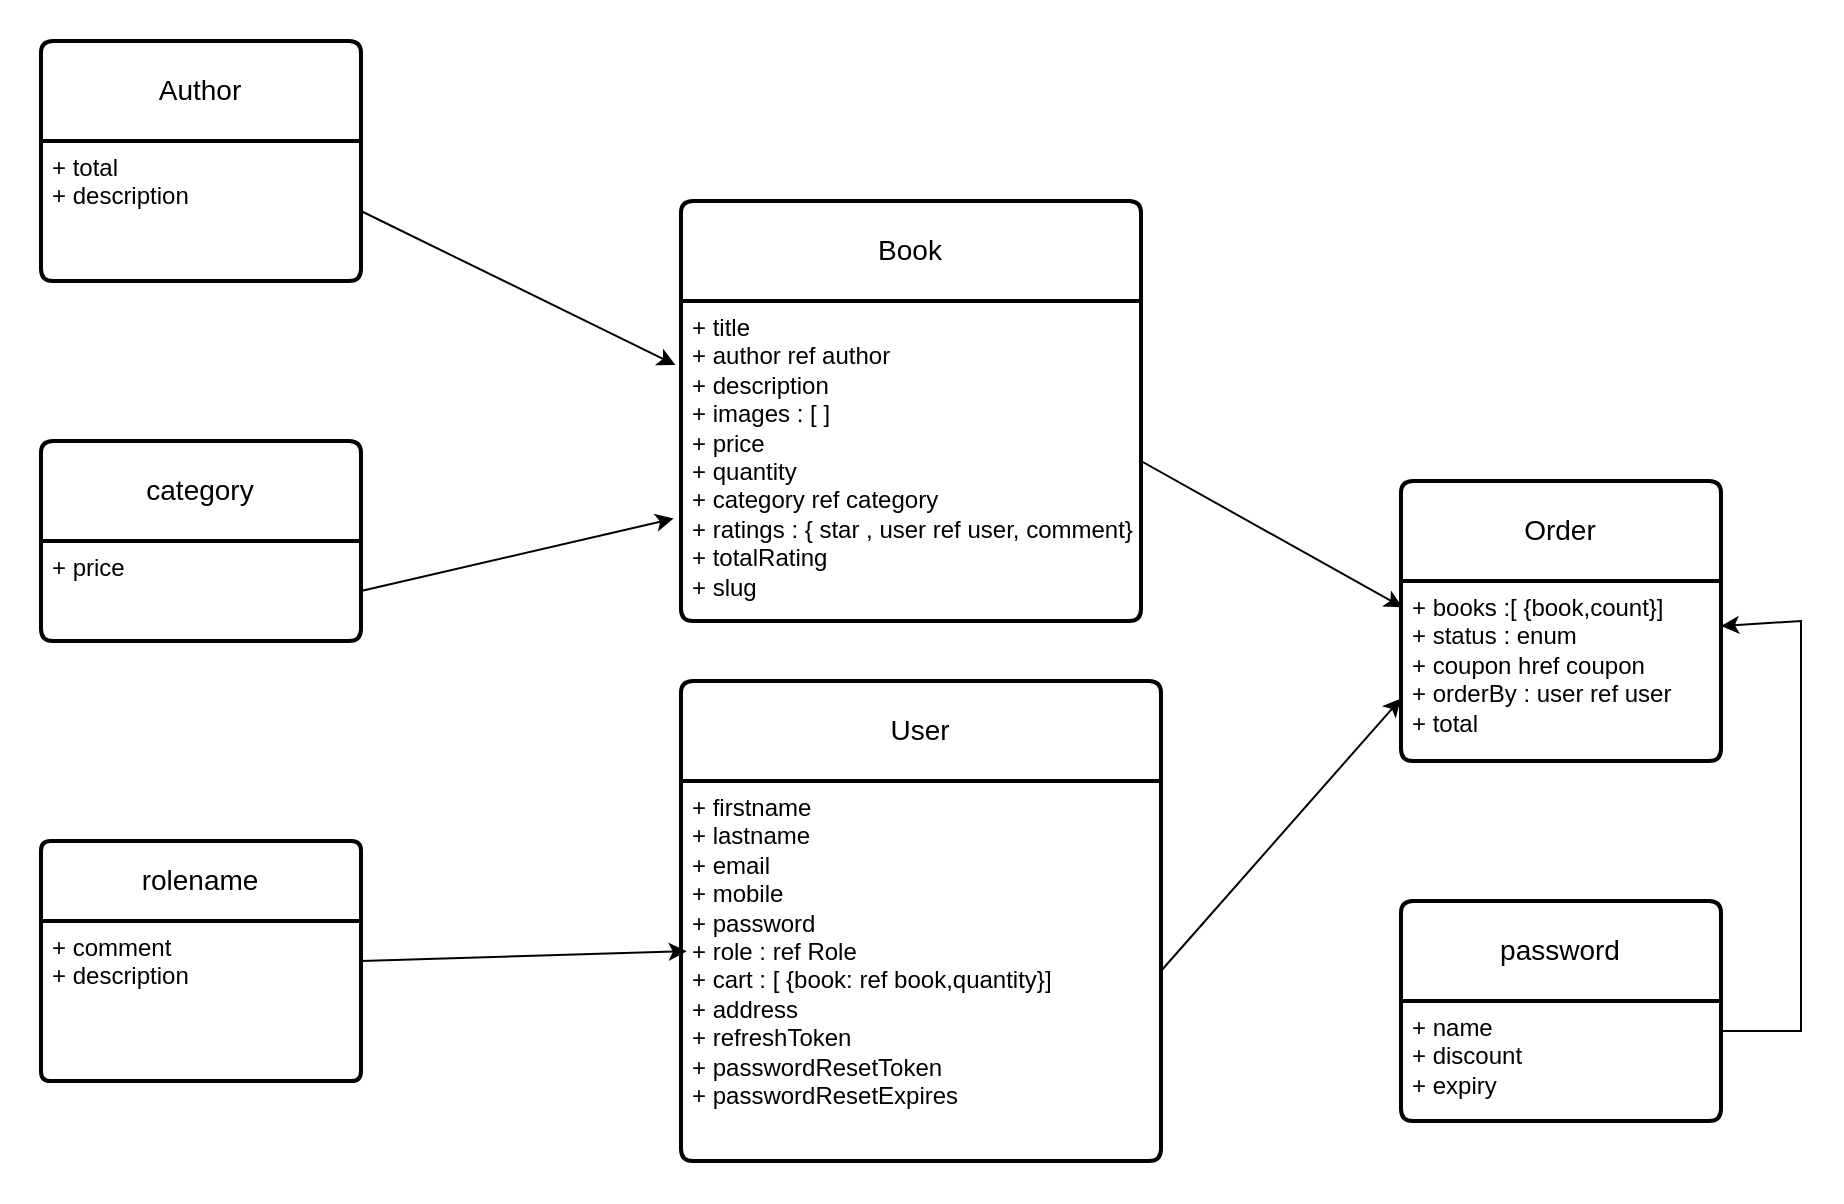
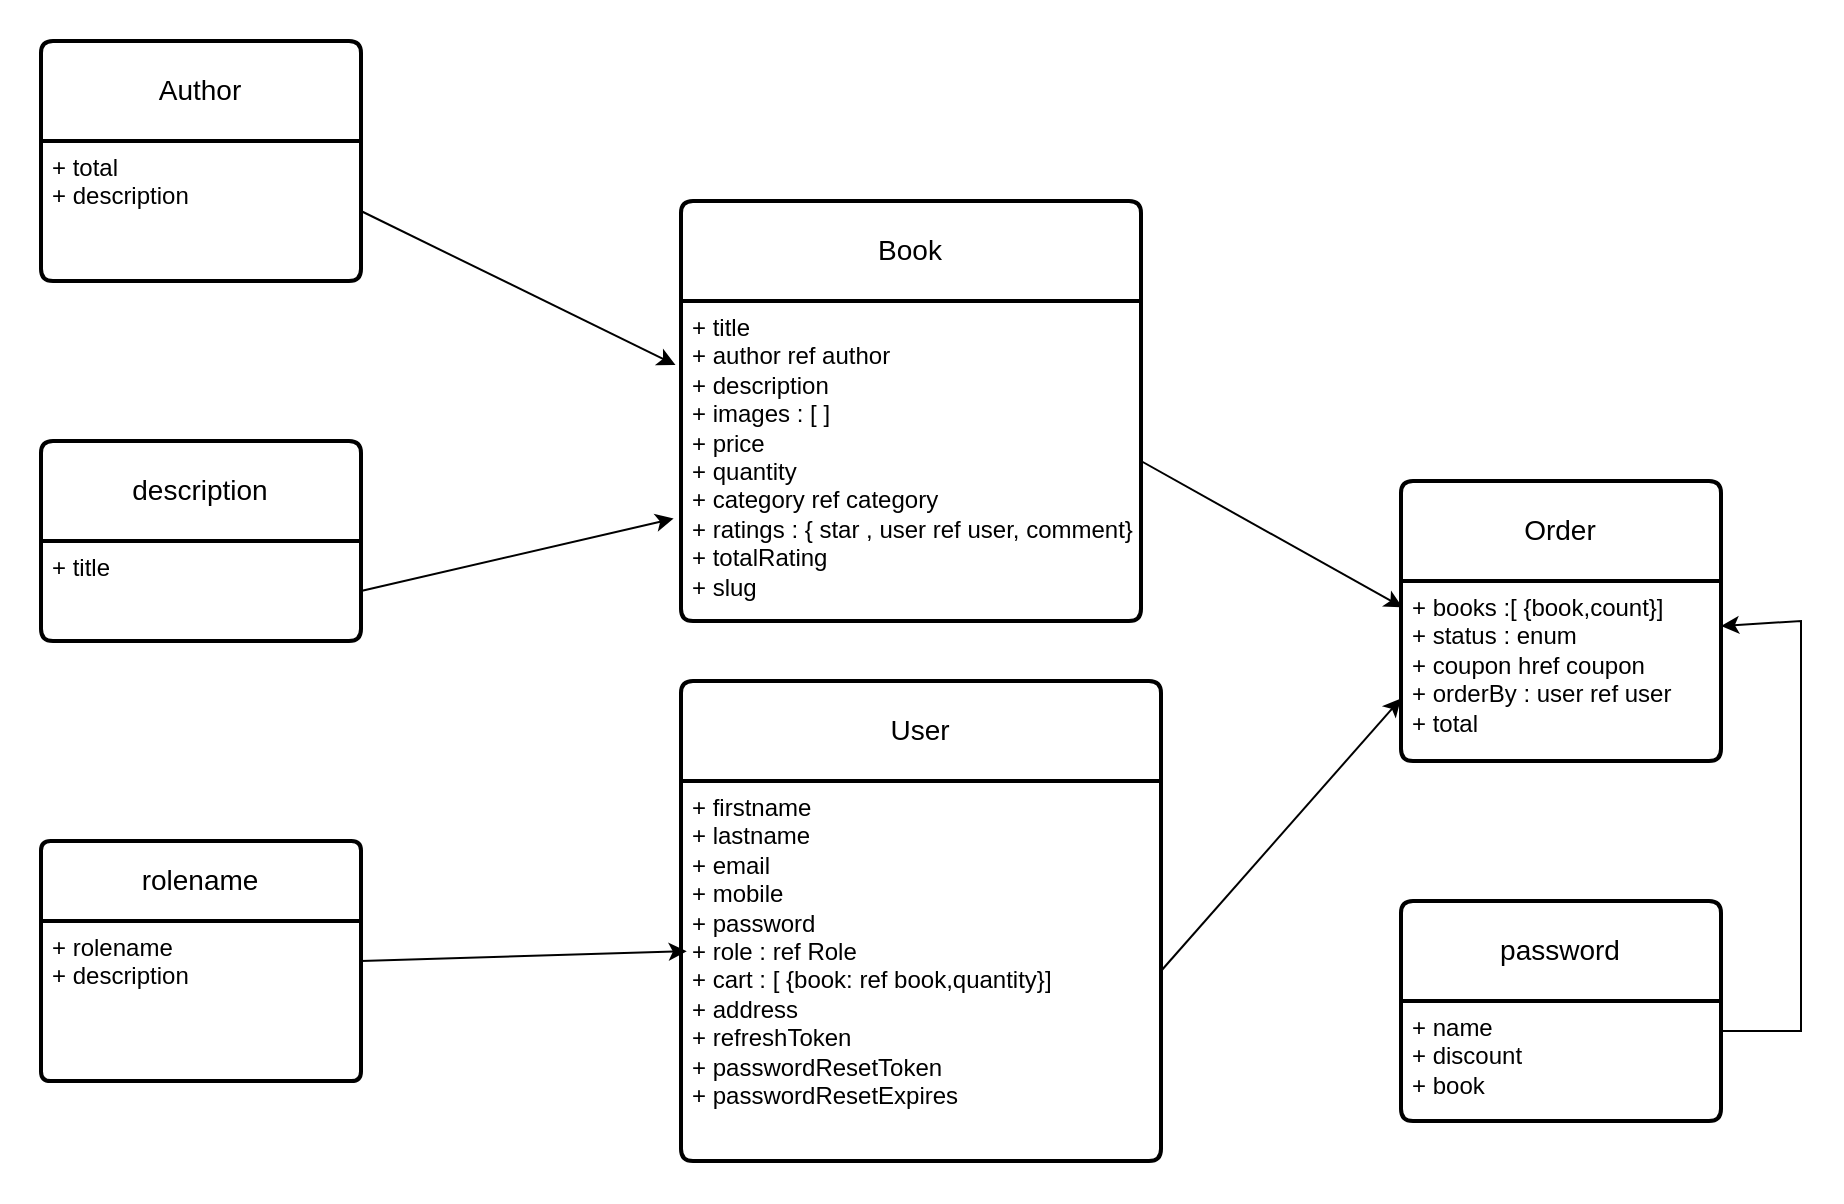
  <mxCell id="0" />
  <mxCell id="1" parent="0" />
  <mxCell id="2" value="rolename" style="swimlane;childLayout=stackLayout;horizontal=1;startSize=40;horizontalStack=0;rounded=1;fontSize=14;fontStyle=0;strokeWidth=2;resizeParent=0;resizeLast=1;shadow=0;dashed=0;align=center;arcSize=4;whiteSpace=wrap;html=1;" parent="1" vertex="1"><mxGeometry x="20" y="420" width="160" height="120" as="geometry" /></mxCell>
- <mxCell id="3" value="+ comment&lt;br&gt;+ description" style="align=left;strokeColor=none;fillColor=none;spacingLeft=4;fontSize=12;verticalAlign=top;resizable=0;rotatable=0;part=1;html=1;" parent="2" vertex="1"><mxGeometry y="40" width="160" height="80" as="geometry" /></mxCell>
+ <mxCell id="3" value="+ rolename&lt;br&gt;+ description" style="align=left;strokeColor=none;fillColor=none;spacingLeft=4;fontSize=12;verticalAlign=top;resizable=0;rotatable=0;part=1;html=1;" parent="2" vertex="1"><mxGeometry y="40" width="160" height="80" as="geometry" /></mxCell>
  <mxCell id="4" value="User" style="swimlane;childLayout=stackLayout;horizontal=1;startSize=50;horizontalStack=0;rounded=1;fontSize=14;fontStyle=0;strokeWidth=2;resizeParent=0;resizeLast=1;shadow=0;dashed=0;align=center;arcSize=4;whiteSpace=wrap;html=1;" parent="1" vertex="1"><mxGeometry x="340" y="340" width="240" height="240" as="geometry" /></mxCell>
  <mxCell id="5" value="+ firstname&lt;br&gt;+ lastname&lt;br&gt;+ email&lt;br&gt;+ mobile&lt;br&gt;+ password&lt;br&gt;+ role : ref Role&lt;br&gt;+ cart : [ {book: ref book,quantity}]&lt;br&gt;+ address&lt;br&gt;+ refreshToken&lt;br&gt;+&amp;nbsp;passwordResetToken&lt;br&gt;+&amp;nbsp;passwordResetExpires" style="align=left;strokeColor=none;fillColor=none;spacingLeft=4;fontSize=12;verticalAlign=top;resizable=0;rotatable=0;part=1;html=1;" parent="4" vertex="1"><mxGeometry y="50" width="240" height="190" as="geometry" /></mxCell>
  <mxCell id="6" value="" style="endArrow=classic;html=1;rounded=0;entryX=0.012;entryY=0.448;entryDx=0;entryDy=0;entryPerimeter=0;exitX=1;exitY=0.25;exitDx=0;exitDy=0;" parent="1" source="3" target="5" edge="1"><mxGeometry width="50" height="50" relative="1" as="geometry"><mxPoint x="260" y="-40" as="sourcePoint" /><mxPoint x="440" y="-40" as="targetPoint" /></mxGeometry></mxCell>
  <mxCell id="7" value="Book" style="swimlane;childLayout=stackLayout;horizontal=1;startSize=50;horizontalStack=0;rounded=1;fontSize=14;fontStyle=0;strokeWidth=2;resizeParent=0;resizeLast=1;shadow=0;dashed=0;align=center;arcSize=4;whiteSpace=wrap;html=1;" parent="1" vertex="1"><mxGeometry x="340" y="100" width="230" height="210" as="geometry" /></mxCell>
  <mxCell id="8" value="+ title&lt;br&gt;+ author ref author&lt;br&gt;+ description&lt;br&gt;+ images : [ ]&lt;br&gt;+ price&lt;br&gt;+ quantity&lt;br&gt;+ category ref category&lt;br&gt;+ ratings : { star , user ref user, comment}&lt;br&gt;+ totalRating&lt;br&gt;+ slug" style="align=left;strokeColor=none;fillColor=none;spacingLeft=4;fontSize=12;verticalAlign=top;resizable=0;rotatable=0;part=1;html=1;" parent="7" vertex="1"><mxGeometry y="50" width="230" height="160" as="geometry" /></mxCell>
- <mxCell id="9" value="category" style="swimlane;childLayout=stackLayout;horizontal=1;startSize=50;horizontalStack=0;rounded=1;fontSize=14;fontStyle=0;strokeWidth=2;resizeParent=0;resizeLast=1;shadow=0;dashed=0;align=center;arcSize=4;whiteSpace=wrap;html=1;" parent="1" vertex="1"><mxGeometry x="20" y="220" width="160" height="100" as="geometry" /></mxCell>
- <mxCell id="10" value="+ price" style="align=left;strokeColor=none;fillColor=none;spacingLeft=4;fontSize=12;verticalAlign=top;resizable=0;rotatable=0;part=1;html=1;" parent="9" vertex="1"><mxGeometry y="50" width="160" height="50" as="geometry" /></mxCell>
+ <mxCell id="9" value="description" style="swimlane;childLayout=stackLayout;horizontal=1;startSize=50;horizontalStack=0;rounded=1;fontSize=14;fontStyle=0;strokeWidth=2;resizeParent=0;resizeLast=1;shadow=0;dashed=0;align=center;arcSize=4;whiteSpace=wrap;html=1;" parent="1" vertex="1"><mxGeometry x="20" y="220" width="160" height="100" as="geometry" /></mxCell>
+ <mxCell id="10" value="+ title" style="align=left;strokeColor=none;fillColor=none;spacingLeft=4;fontSize=12;verticalAlign=top;resizable=0;rotatable=0;part=1;html=1;" parent="9" vertex="1"><mxGeometry y="50" width="160" height="50" as="geometry" /></mxCell>
  <mxCell id="11" value="Author" style="swimlane;childLayout=stackLayout;horizontal=1;startSize=50;horizontalStack=0;rounded=1;fontSize=14;fontStyle=0;strokeWidth=2;resizeParent=0;resizeLast=1;shadow=0;dashed=0;align=center;arcSize=4;whiteSpace=wrap;html=1;" parent="1" vertex="1"><mxGeometry x="20" y="20" width="160" height="120" as="geometry" /></mxCell>
  <mxCell id="12" value="+ total&lt;br&gt;+ description" style="align=left;strokeColor=none;fillColor=none;spacingLeft=4;fontSize=12;verticalAlign=top;resizable=0;rotatable=0;part=1;html=1;" parent="11" vertex="1"><mxGeometry y="50" width="160" height="70" as="geometry" /></mxCell>
  <mxCell id="13" value="Order" style="swimlane;childLayout=stackLayout;horizontal=1;startSize=50;horizontalStack=0;rounded=1;fontSize=14;fontStyle=0;strokeWidth=2;resizeParent=0;resizeLast=1;shadow=0;dashed=0;align=center;arcSize=4;whiteSpace=wrap;html=1;" parent="1" vertex="1"><mxGeometry x="700" y="240" width="160" height="140" as="geometry" /></mxCell>
  <mxCell id="14" value="+ books :[ {book,count}]&lt;br&gt;+ status : enum&lt;br&gt;+ coupon href coupon&lt;br&gt;+ orderBy : user ref user&lt;br&gt;+ total" style="align=left;strokeColor=none;fillColor=none;spacingLeft=4;fontSize=12;verticalAlign=top;resizable=0;rotatable=0;part=1;html=1;" parent="13" vertex="1"><mxGeometry y="50" width="160" height="90" as="geometry" /></mxCell>
  <mxCell id="15" value="password" style="swimlane;childLayout=stackLayout;horizontal=1;startSize=50;horizontalStack=0;rounded=1;fontSize=14;fontStyle=0;strokeWidth=2;resizeParent=0;resizeLast=1;shadow=0;dashed=0;align=center;arcSize=4;whiteSpace=wrap;html=1;" parent="1" vertex="1"><mxGeometry x="700" y="450" width="160" height="110" as="geometry" /></mxCell>
- <mxCell id="16" value="+ name&lt;br&gt;+ discount&lt;br&gt;+ expiry&amp;nbsp;" style="align=left;strokeColor=none;fillColor=none;spacingLeft=4;fontSize=12;verticalAlign=top;resizable=0;rotatable=0;part=1;html=1;" parent="15" vertex="1"><mxGeometry y="50" width="160" height="60" as="geometry" /></mxCell>
+ <mxCell id="16" value="+ name&lt;br&gt;+ discount&lt;br&gt;+ book&amp;nbsp;" style="align=left;strokeColor=none;fillColor=none;spacingLeft=4;fontSize=12;verticalAlign=top;resizable=0;rotatable=0;part=1;html=1;" parent="15" vertex="1"><mxGeometry y="50" width="160" height="60" as="geometry" /></mxCell>
  <mxCell id="17" value="" style="endArrow=classic;html=1;rounded=0;entryX=-0.012;entryY=0.2;entryDx=0;entryDy=0;entryPerimeter=0;exitX=1;exitY=0.5;exitDx=0;exitDy=0;" parent="1" source="12" target="8" edge="1"><mxGeometry width="50" height="50" relative="1" as="geometry"><mxPoint x="300" y="140" as="sourcePoint" /><mxPoint x="200" y="90" as="targetPoint" /></mxGeometry></mxCell>
  <mxCell id="18" value="" style="endArrow=classic;html=1;rounded=0;entryX=-0.016;entryY=0.68;entryDx=0;entryDy=0;entryPerimeter=0;exitX=1;exitY=0.5;exitDx=0;exitDy=0;" parent="1" source="10" target="8" edge="1"><mxGeometry width="50" height="50" relative="1" as="geometry"><mxPoint x="190" y="115" as="sourcePoint" /><mxPoint x="347" y="150" as="targetPoint" /></mxGeometry></mxCell>
  <mxCell id="19" value="" style="endArrow=classic;html=1;rounded=0;entryX=0;entryY=0.653;entryDx=0;entryDy=0;entryPerimeter=0;exitX=1;exitY=0.5;exitDx=0;exitDy=0;" parent="1" source="5" target="14" edge="1"><mxGeometry width="50" height="50" relative="1" as="geometry"><mxPoint x="410" y="110" as="sourcePoint" /><mxPoint x="460" y="60" as="targetPoint" /></mxGeometry></mxCell>
  <mxCell id="20" value="" style="endArrow=classic;html=1;rounded=0;entryX=0.005;entryY=0.147;entryDx=0;entryDy=0;entryPerimeter=0;exitX=1;exitY=0.5;exitDx=0;exitDy=0;" parent="1" source="8" target="14" edge="1"><mxGeometry width="50" height="50" relative="1" as="geometry"><mxPoint x="450" y="310" as="sourcePoint" /><mxPoint x="500" y="260" as="targetPoint" /></mxGeometry></mxCell>
  <mxCell id="21" value="" style="endArrow=classic;html=1;rounded=0;exitX=1;exitY=0.25;exitDx=0;exitDy=0;entryX=1;entryY=0.25;entryDx=0;entryDy=0;" parent="1" source="16" target="14" edge="1"><mxGeometry width="50" height="50" relative="1" as="geometry"><mxPoint x="450" y="410" as="sourcePoint" /><mxPoint x="500" y="360" as="targetPoint" /><Array as="points"><mxPoint x="900" y="515" /><mxPoint x="900" y="310" /></Array></mxGeometry></mxCell>
